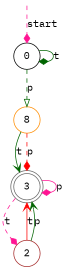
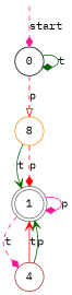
  digraph {
    fontname="IBM Plex Mono"
    rankdir=TB
    node [fontname="IBM Plex Mono" shape=circle]
    edge [arrowhead=diamond color=darkgreen fontname="IBM Plex Mono" style=solid]
    __start [shape=point style=invis]
    0 [color=black]
    n3 [color=darkorange label=8]
-   1 [color=gray40 shape=doublecircle label=3]
-   4 [color=brown label=2]
+   1 [color=gray40 shape=doublecircle]
+   4 [color=brown]
    __start -> 0 [color=deeppink label=start style=dashed]
    0 -> 0 [label=t]
-   0 -> n3 [arrowhead=onormal label=p style=dashed]
+   0 -> n3 [arrowhead=onormal color=red label=p style=dashed]
    n3 -> 1 [arrowhead=vee label=t]
    n3 -> 1 [color=red label=p style=dashed]
    1 -> 1 [color=deeppink label=p]
    1 -> 4 [color=deeppink label=t style=dashed]
    4 -> 1 [arrowhead=vee color=red label=t]
    4 -> 1 [arrowhead=vee label=p]
  }
